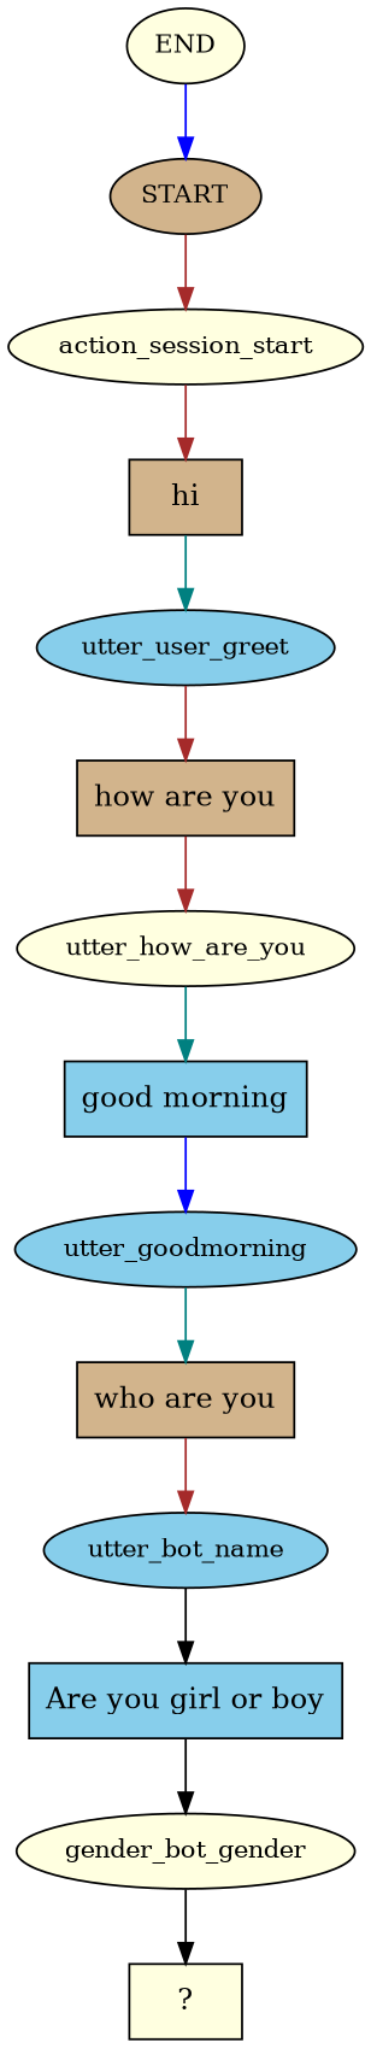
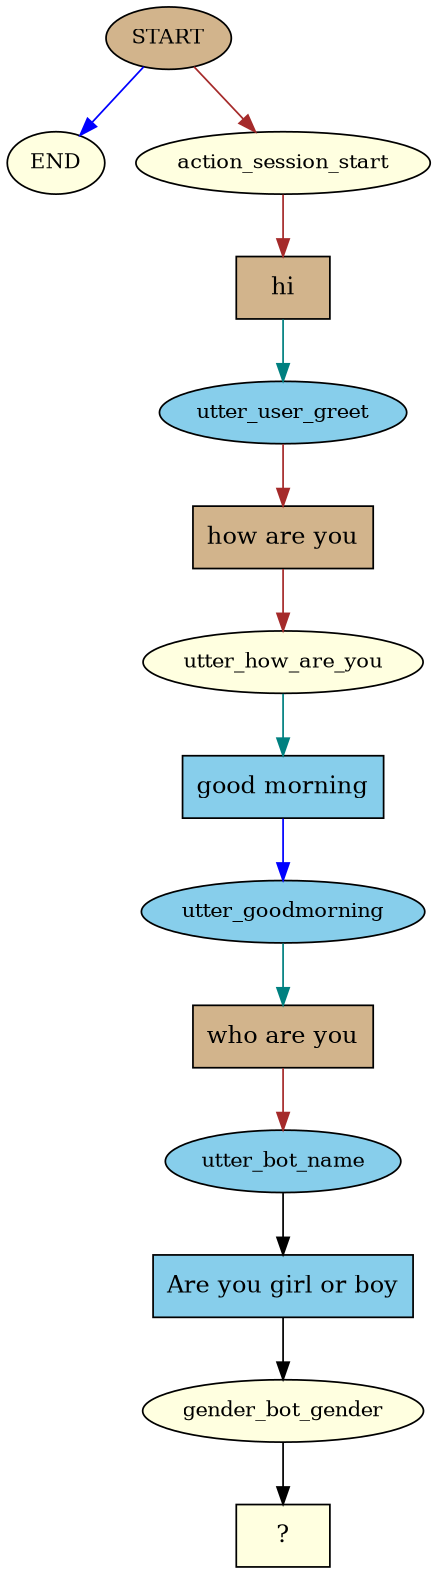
  digraph {
    node [fillcolor=lightyellow fontsize=12 style=filled]
    edge [color=brown]
    n1 [fillcolor=tan label=START]
    n2 [label=END]
    n3 [label=action_session_start]
    n4 [fillcolor=tan label=hi shape=rect fontsize=""]
    n5 [fillcolor=skyblue label=utter_user_greet]
    n6 [fillcolor=tan label="how are you" shape=rect fontsize=""]
    n7 [label=utter_how_are_you]
    n8 [fillcolor=skyblue label="good morning" shape=rect fontsize=""]
    n9 [fillcolor=skyblue label=utter_goodmorning]
    n10 [fillcolor=tan label="who are you" shape=rect fontsize=""]
    n11 [fillcolor=skyblue label=utter_bot_name]
    n12 [fillcolor=skyblue label="Are you girl or boy" shape=rect fontsize=""]
    n13 [label=gender_bot_gender]
    n14 [label="  ?  " shape=rect fontsize=""]
-   n2 -> n1 [color=blue]
+   n1 -> n2 [color=blue]
    n1 -> n3
    n3 -> n4
    n4 -> n5 [color=teal]
    n5 -> n6
    n6 -> n7
    n7 -> n8 [color=teal]
    n8 -> n9 [color=blue]
    n9 -> n10 [color=teal]
    n10 -> n11
    n11 -> n12 [color=black]
    n12 -> n13 [color=black]
    n13 -> n14 [color=black]
  }
